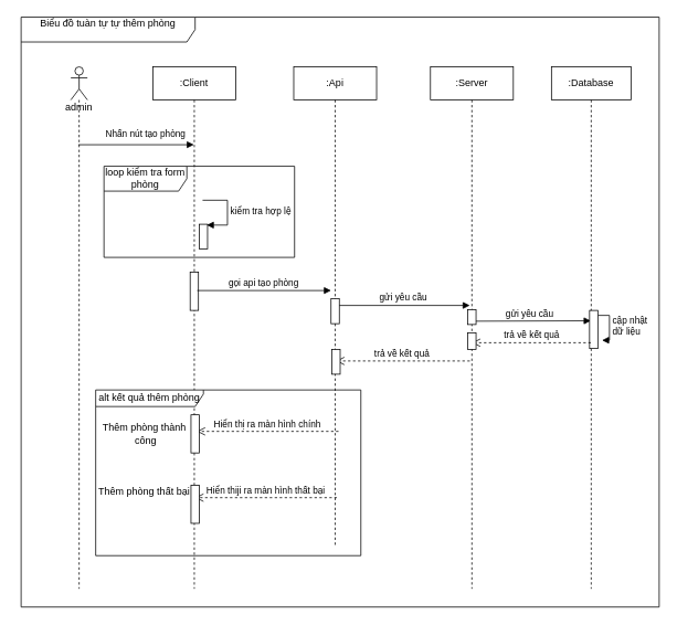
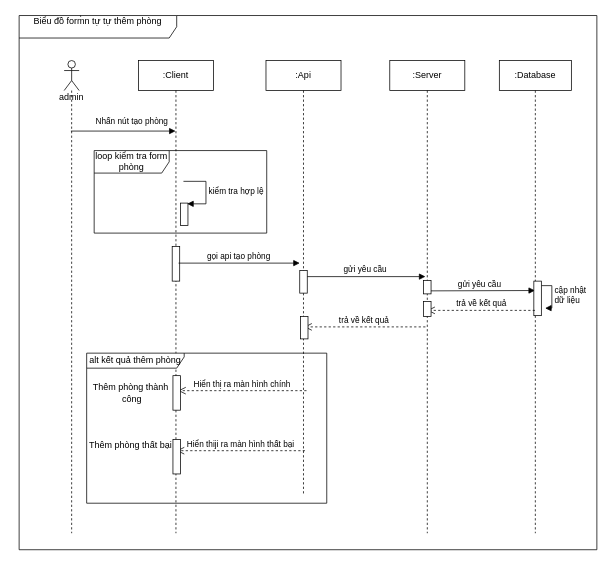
  <mxCell id="0" />
  <mxCell id="1" parent="0" />
  <mxCell id="2" value="&lt;div&gt;&lt;br&gt;&lt;/div&gt;&lt;div&gt;&lt;br&gt;&lt;/div&gt;&lt;div&gt;&lt;br&gt;&lt;/div&gt;&lt;div&gt;&lt;br&gt;&lt;/div&gt;&lt;div&gt;&lt;span style=&quot;background-color: initial;&quot;&gt;&lt;br&gt;&lt;/span&gt;&lt;/div&gt;&lt;div&gt;&lt;span style=&quot;background-color: initial;&quot;&gt;admin&lt;/span&gt;&lt;/div&gt;&lt;div&gt;&lt;br&gt;&lt;/div&gt;" style="shape=umlLifeline;perimeter=lifelinePerimeter;whiteSpace=wrap;html=1;container=1;dropTarget=0;collapsible=0;recursiveResize=0;outlineConnect=0;portConstraint=eastwest;newEdgeStyle={&quot;curved&quot;:0,&quot;rounded&quot;:0};participant=umlActor;size=40;" vertex="1" parent="1"><mxGeometry x="85" y="80" width="20" height="630" as="geometry" /></mxCell>
  <mxCell id="3" value=":Client" style="shape=umlLifeline;perimeter=lifelinePerimeter;whiteSpace=wrap;html=1;container=1;dropTarget=0;collapsible=0;recursiveResize=0;outlineConnect=0;portConstraint=eastwest;newEdgeStyle={&quot;curved&quot;:0,&quot;rounded&quot;:0};" vertex="1" parent="1"><mxGeometry x="184" y="80" width="100" height="630" as="geometry" /></mxCell>
  <mxCell id="4" value="" style="html=1;points=[[0,0,0,0,5],[0,1,0,0,-5],[1,0,0,0,5],[1,1,0,0,-5]];perimeter=orthogonalPerimeter;outlineConnect=0;targetShapes=umlLifeline;portConstraint=eastwest;newEdgeStyle={&quot;curved&quot;:0,&quot;rounded&quot;:0};" vertex="1" parent="3"><mxGeometry x="45" y="248" width="10" height="46" as="geometry" /></mxCell>
  <mxCell id="5" value=":Api" style="shape=umlLifeline;perimeter=lifelinePerimeter;whiteSpace=wrap;html=1;container=1;dropTarget=0;collapsible=0;recursiveResize=0;outlineConnect=0;portConstraint=eastwest;newEdgeStyle={&quot;curved&quot;:0,&quot;rounded&quot;:0};" vertex="1" parent="1"><mxGeometry x="354" y="80" width="100" height="580" as="geometry" /></mxCell>
  <mxCell id="6" value=":Server" style="shape=umlLifeline;perimeter=lifelinePerimeter;whiteSpace=wrap;html=1;container=1;dropTarget=0;collapsible=0;recursiveResize=0;outlineConnect=0;portConstraint=eastwest;newEdgeStyle={&quot;curved&quot;:0,&quot;rounded&quot;:0};" vertex="1" parent="1"><mxGeometry x="519" y="80" width="100" height="630" as="geometry" /></mxCell>
  <mxCell id="7" value="Nhấn nút tạo phòng" style="html=1;verticalAlign=bottom;endArrow=block;curved=0;rounded=0;" edge="1" parent="1" target="3"><mxGeometry x="0.161" y="4" width="80" relative="1" as="geometry"><mxPoint x="94" y="174" as="sourcePoint" /><mxPoint x="174" y="174" as="targetPoint" /><mxPoint as="offset" /></mxGeometry></mxCell>
  <mxCell id="8" value="loop kiểm tra form phòng" style="shape=umlFrame;whiteSpace=wrap;html=1;pointerEvents=0;width=100;height=30;" vertex="1" parent="1"><mxGeometry x="125" y="200" width="230" height="110" as="geometry" /></mxCell>
  <mxCell id="9" value="" style="html=1;points=[[0,0,0,0,5],[0,1,0,0,-5],[1,0,0,0,5],[1,1,0,0,-5]];perimeter=orthogonalPerimeter;outlineConnect=0;targetShapes=umlLifeline;portConstraint=eastwest;newEdgeStyle={&quot;curved&quot;:0,&quot;rounded&quot;:0};" vertex="1" parent="1"><mxGeometry x="240" y="270" width="10" height="30" as="geometry" /></mxCell>
  <mxCell id="10" value="kiểm tra hợp lệ" style="html=1;align=left;spacingLeft=2;endArrow=block;rounded=0;edgeStyle=orthogonalEdgeStyle;curved=0;rounded=0;" edge="1" parent="1"><mxGeometry x="0.012" relative="1" as="geometry"><mxPoint x="244" y="241" as="sourcePoint" /><Array as="points"><mxPoint x="274" y="271" /></Array><mxPoint x="249" y="271" as="targetPoint" /><mxPoint as="offset" /></mxGeometry></mxCell>
  <mxCell id="11" value="gọi api tạo phòng&amp;nbsp;" style="html=1;verticalAlign=bottom;endArrow=block;curved=0;rounded=0;" edge="1" parent="1"><mxGeometry width="80" relative="1" as="geometry"><mxPoint x="237.5" y="350" as="sourcePoint" /><mxPoint x="399" y="350" as="targetPoint" /></mxGeometry></mxCell>
  <mxCell id="12" value="gửi yêu cầu" style="html=1;verticalAlign=bottom;endArrow=block;curved=0;rounded=0;" edge="1" parent="1"><mxGeometry width="80" relative="1" as="geometry"><mxPoint x="405" y="368" as="sourcePoint" /><mxPoint x="566.5" y="368" as="targetPoint" /></mxGeometry></mxCell>
  <mxCell id="13" value="trả về kết quả&amp;nbsp;" style="html=1;verticalAlign=bottom;endArrow=open;dashed=1;endSize=8;curved=0;rounded=0;" edge="1" parent="1"><mxGeometry relative="1" as="geometry"><mxPoint x="566.5" y="435" as="sourcePoint" /><mxPoint x="405" y="435" as="targetPoint" /></mxGeometry></mxCell>
  <mxCell id="14" value="alt kết quả thêm phòng" style="shape=umlFrame;whiteSpace=wrap;html=1;pointerEvents=0;width=130;height=20;" vertex="1" parent="1"><mxGeometry x="115" y="470" width="320" height="200" as="geometry" /></mxCell>
  <mxCell id="15" value="Hiển thị ra màn hình chính" style="html=1;verticalAlign=bottom;endArrow=open;dashed=1;endSize=8;curved=0;rounded=0;" edge="1" parent="1"><mxGeometry relative="1" as="geometry"><mxPoint x="408" y="520" as="sourcePoint" /><mxPoint x="237" y="520" as="targetPoint" /><Array as="points" /></mxGeometry></mxCell>
  <mxCell id="16" value="Hiển thiji ra màn hình thất bại" style="html=1;verticalAlign=bottom;endArrow=open;dashed=1;endSize=8;curved=0;rounded=0;" edge="1" parent="1"><mxGeometry relative="1" as="geometry"><mxPoint x="406" y="600" as="sourcePoint" /><mxPoint x="235" y="600" as="targetPoint" /><Array as="points" /></mxGeometry></mxCell>
  <mxCell id="17" value="Thêm phòng thành&amp;nbsp;&lt;div&gt;công&lt;/div&gt;" style="text;html=1;align=center;verticalAlign=middle;resizable=0;points=[];autosize=1;strokeColor=none;fillColor=none;" vertex="1" parent="1"><mxGeometry x="110" y="503" width="130" height="40" as="geometry" /></mxCell>
  <mxCell id="18" value="&amp;nbsp; &amp;nbsp; &amp;nbsp; &amp;nbsp; &amp;nbsp; &amp;nbsp; &amp;nbsp; &amp;nbsp; &amp;nbsp; &amp;nbsp; &amp;nbsp; &amp;nbsp; &amp;nbsp; Thêm phòng thất bại" style="text;html=1;align=center;verticalAlign=middle;resizable=0;points=[];autosize=1;strokeColor=none;fillColor=none;" vertex="1" parent="1"><mxGeometry x="20" y="578" width="220" height="30" as="geometry" /></mxCell>
  <mxCell id="19" value=":Database" style="shape=umlLifeline;perimeter=lifelinePerimeter;whiteSpace=wrap;html=1;container=1;dropTarget=0;collapsible=0;recursiveResize=0;outlineConnect=0;portConstraint=eastwest;newEdgeStyle={&quot;curved&quot;:0,&quot;rounded&quot;:0};" vertex="1" parent="1"><mxGeometry x="665" y="80" width="96" height="630" as="geometry" /></mxCell>
  <mxCell id="20" value="cập nhật&lt;div&gt;dữ liệu&lt;/div&gt;" style="html=1;align=left;spacingLeft=2;endArrow=block;rounded=0;edgeStyle=orthogonalEdgeStyle;curved=0;rounded=0;" edge="1" parent="19"><mxGeometry relative="1" as="geometry"><mxPoint x="56.0" y="300" as="sourcePoint" /><Array as="points"><mxPoint x="70" y="300" /><mxPoint x="70" y="330" /></Array><mxPoint x="61" y="330.0" as="targetPoint" /></mxGeometry></mxCell>
  <mxCell id="21" value="gửi yêu cầu&amp;nbsp;" style="html=1;verticalAlign=bottom;endArrow=block;curved=0;rounded=0;" edge="1" parent="1"><mxGeometry width="80" relative="1" as="geometry"><mxPoint x="568" y="387" as="sourcePoint" /><mxPoint x="712.5" y="386.52" as="targetPoint" /></mxGeometry></mxCell>
  <mxCell id="22" value="" style="html=1;points=[[0,0,0,0,5],[0,1,0,0,-5],[1,0,0,0,5],[1,1,0,0,-5]];perimeter=orthogonalPerimeter;outlineConnect=0;targetShapes=umlLifeline;portConstraint=eastwest;newEdgeStyle={&quot;curved&quot;:0,&quot;rounded&quot;:0};" vertex="1" parent="1"><mxGeometry x="711" y="374" width="10" height="46" as="geometry" /></mxCell>
  <mxCell id="23" value="trả về kết quả" style="html=1;verticalAlign=bottom;endArrow=open;dashed=1;endSize=8;curved=0;rounded=0;" edge="1" parent="1"><mxGeometry relative="1" as="geometry"><mxPoint x="712.5" y="413" as="sourcePoint" /><mxPoint x="569" y="413" as="targetPoint" /></mxGeometry></mxCell>
- <mxCell id="24" value="Biểu đồ tuàn tự tự thêm phòng&lt;div&gt;&lt;br&gt;&lt;/div&gt;" style="shape=umlFrame;whiteSpace=wrap;html=1;pointerEvents=0;width=210;height=30;" vertex="1" parent="1"><mxGeometry x="25" y="20" width="770" height="712" as="geometry" /></mxCell>
+ <mxCell id="24" value="Biểu đồ form̀n tự tự thêm phòng&lt;div&gt;&lt;br&gt;&lt;/div&gt;" style="shape=umlFrame;whiteSpace=wrap;html=1;pointerEvents=0;width=210;height=30;" vertex="1" parent="1"><mxGeometry x="25" y="20" width="770" height="712" as="geometry" /></mxCell>
  <mxCell id="25" value="" style="html=1;points=[[0,0,0,0,5],[0,1,0,0,-5],[1,0,0,0,5],[1,1,0,0,-5]];perimeter=orthogonalPerimeter;outlineConnect=0;targetShapes=umlLifeline;portConstraint=eastwest;newEdgeStyle={&quot;curved&quot;:0,&quot;rounded&quot;:0};" vertex="1" parent="1"><mxGeometry x="399" y="360" width="10" height="30" as="geometry" /></mxCell>
  <mxCell id="26" value="" style="html=1;points=[[0,0,0,0,5],[0,1,0,0,-5],[1,0,0,0,5],[1,1,0,0,-5]];perimeter=orthogonalPerimeter;outlineConnect=0;targetShapes=umlLifeline;portConstraint=eastwest;newEdgeStyle={&quot;curved&quot;:0,&quot;rounded&quot;:0};" vertex="1" parent="1"><mxGeometry x="564" y="373" width="10" height="18" as="geometry" /></mxCell>
  <mxCell id="27" value="" style="html=1;points=[[0,0,0,0,5],[0,1,0,0,-5],[1,0,0,0,5],[1,1,0,0,-5]];perimeter=orthogonalPerimeter;outlineConnect=0;targetShapes=umlLifeline;portConstraint=eastwest;newEdgeStyle={&quot;curved&quot;:0,&quot;rounded&quot;:0};" vertex="1" parent="1"><mxGeometry x="564" y="401" width="10" height="20" as="geometry" /></mxCell>
  <mxCell id="28" value="" style="html=1;points=[[0,0,0,0,5],[0,1,0,0,-5],[1,0,0,0,5],[1,1,0,0,-5]];perimeter=orthogonalPerimeter;outlineConnect=0;targetShapes=umlLifeline;portConstraint=eastwest;newEdgeStyle={&quot;curved&quot;:0,&quot;rounded&quot;:0};" vertex="1" parent="1"><mxGeometry x="400" y="421" width="10" height="30" as="geometry" /></mxCell>
  <mxCell id="29" value="" style="html=1;points=[[0,0,0,0,5],[0,1,0,0,-5],[1,0,0,0,5],[1,1,0,0,-5]];perimeter=orthogonalPerimeter;outlineConnect=0;targetShapes=umlLifeline;portConstraint=eastwest;newEdgeStyle={&quot;curved&quot;:0,&quot;rounded&quot;:0};" vertex="1" parent="1"><mxGeometry x="230" y="500" width="10" height="46" as="geometry" /></mxCell>
  <mxCell id="30" value="" style="html=1;points=[[0,0,0,0,5],[0,1,0,0,-5],[1,0,0,0,5],[1,1,0,0,-5]];perimeter=orthogonalPerimeter;outlineConnect=0;targetShapes=umlLifeline;portConstraint=eastwest;newEdgeStyle={&quot;curved&quot;:0,&quot;rounded&quot;:0};" vertex="1" parent="1"><mxGeometry x="230" y="585" width="10" height="46" as="geometry" /></mxCell>
